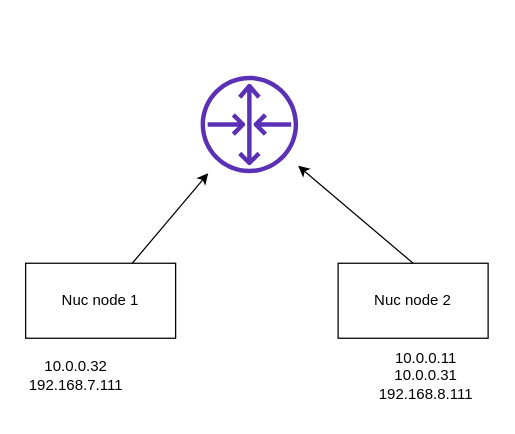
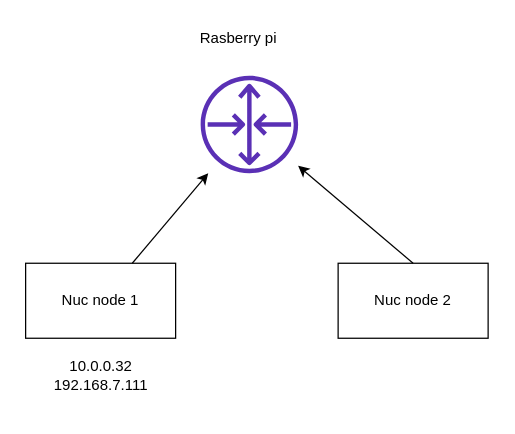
  <mxCell id="0" />
  <mxCell id="1" parent="0" />
  <mxCell id="2" value="Nuc node 1" style="rounded=0;whiteSpace=wrap;html=1;" vertex="1" parent="1"><mxGeometry x="20" y="210" width="120" height="60" as="geometry" /></mxCell>
  <mxCell id="3" value="" style="outlineConnect=0;fontColor=#232F3E;gradientColor=none;fillColor=#5A30B5;strokeColor=none;dashed=0;verticalLabelPosition=bottom;verticalAlign=top;align=center;html=1;fontSize=12;fontStyle=0;aspect=fixed;pointerEvents=1;shape=mxgraph.aws4.router;" vertex="1" parent="1"><mxGeometry x="160" y="60" width="78" height="78" as="geometry" /></mxCell>
  <mxCell id="4" value="" style="endArrow=classic;html=1;" edge="1" parent="1" source="2" target="3"><mxGeometry width="50" height="50" relative="1" as="geometry"><mxPoint x="320" y="260" as="sourcePoint" /><mxPoint x="370" y="210" as="targetPoint" /></mxGeometry></mxCell>
  <mxCell id="5" value="Nuc node 2" style="rounded=0;whiteSpace=wrap;html=1;" vertex="1" parent="1"><mxGeometry x="270" y="210" width="120" height="60" as="geometry" /></mxCell>
  <mxCell id="6" value="" style="endArrow=classic;html=1;exitX=0.5;exitY=0;exitDx=0;exitDy=0;" edge="1" parent="1" source="5" target="3"><mxGeometry width="50" height="50" relative="1" as="geometry"><mxPoint x="115.319" y="220" as="sourcePoint" /><mxPoint x="260" y="170" as="targetPoint" /></mxGeometry></mxCell>
- <mxCell id="7" value="10.0.0.32&lt;br&gt;192.168.7.111" style="text;html=1;align=center;verticalAlign=middle;resizable=0;points=[];autosize=1;" vertex="1" parent="1"><mxGeometry x="15" y="285" width="90" height="30" as="geometry" /></mxCell>
- <mxCell id="8" value="10.0.0.11&lt;br&gt;10.0.0.31&lt;br&gt;192.168.8.111&lt;br&gt;" style="text;html=1;align=center;verticalAlign=middle;resizable=0;points=[];autosize=1;" vertex="1" parent="1"><mxGeometry x="295" y="275" width="90" height="50" as="geometry" /></mxCell>
+ <mxCell id="7" value="10.0.0.32&lt;br&gt;192.168.7.111" style="text;html=1;align=center;verticalAlign=middle;resizable=0;points=[];autosize=1;" vertex="1" parent="1"><mxGeometry x="35" y="285" width="90" height="30" as="geometry" /></mxCell>
+ <mxCell id="9" value="Rasberry pi" style="text;html=1;align=center;verticalAlign=middle;resizable=0;points=[];autosize=1;" vertex="1" parent="1"><mxGeometry x="150" y="20" width="80" height="20" as="geometry" /></mxCell>
